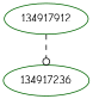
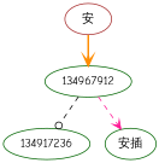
  digraph {
    fontname="Comic Neue"
    node [color=darkgreen fontname="Comic Neue"]
    edge [arrowhead=vee fontname="Comic Neue" style=dashed]
-   134917912
+   "安" [color=brown]
+   134917912 [label=134967912]
    n3 [label=134917236]
+   "安插"
+   "安" -> 134917912 [color=darkorange style=bold]
    134917912 -> n3 [arrowhead=odot color=black]
+   134917912 -> "安插" [color=deeppink]
  }
